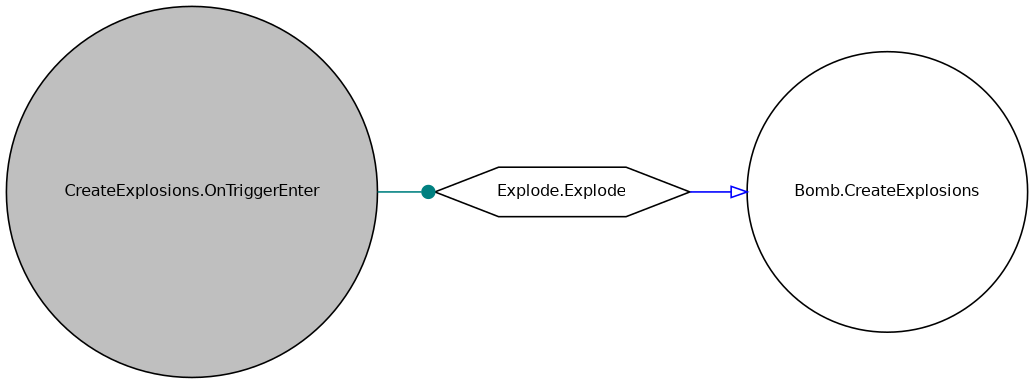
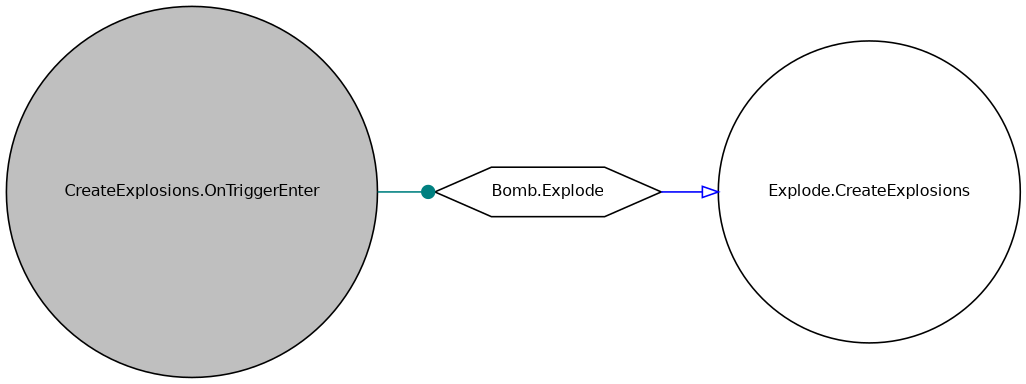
  digraph {
    rankdir=LR
    node [color=black fillcolor=white fontname=Helvetica fontsize=10 shape=circle style=filled]
    edge [fontname=Helvetica fontsize=10 labelfontname=Helvetica labelfontsize=10 style=solid]
    n1 [fillcolor=grey75 fontcolor=black height=0.2 label="CreateExplosions.OnTriggerEnter" width=0.4]
-   n2 [height=0.2 label="Explode.Explode" shape=hexagon width=0.4]
-   n3 [height=0.2 label="Bomb.CreateExplosions" width=0.4]
+   n2 [height=0.2 label="Bomb.Explode" shape=hexagon width=0.4]
+   n3 [height=0.2 label="Explode.CreateExplosions" width=0.4]
    n1 -> n2 [arrowhead=dot color=teal]
    n2 -> n3 [arrowhead=onormal color=blue]
  }
